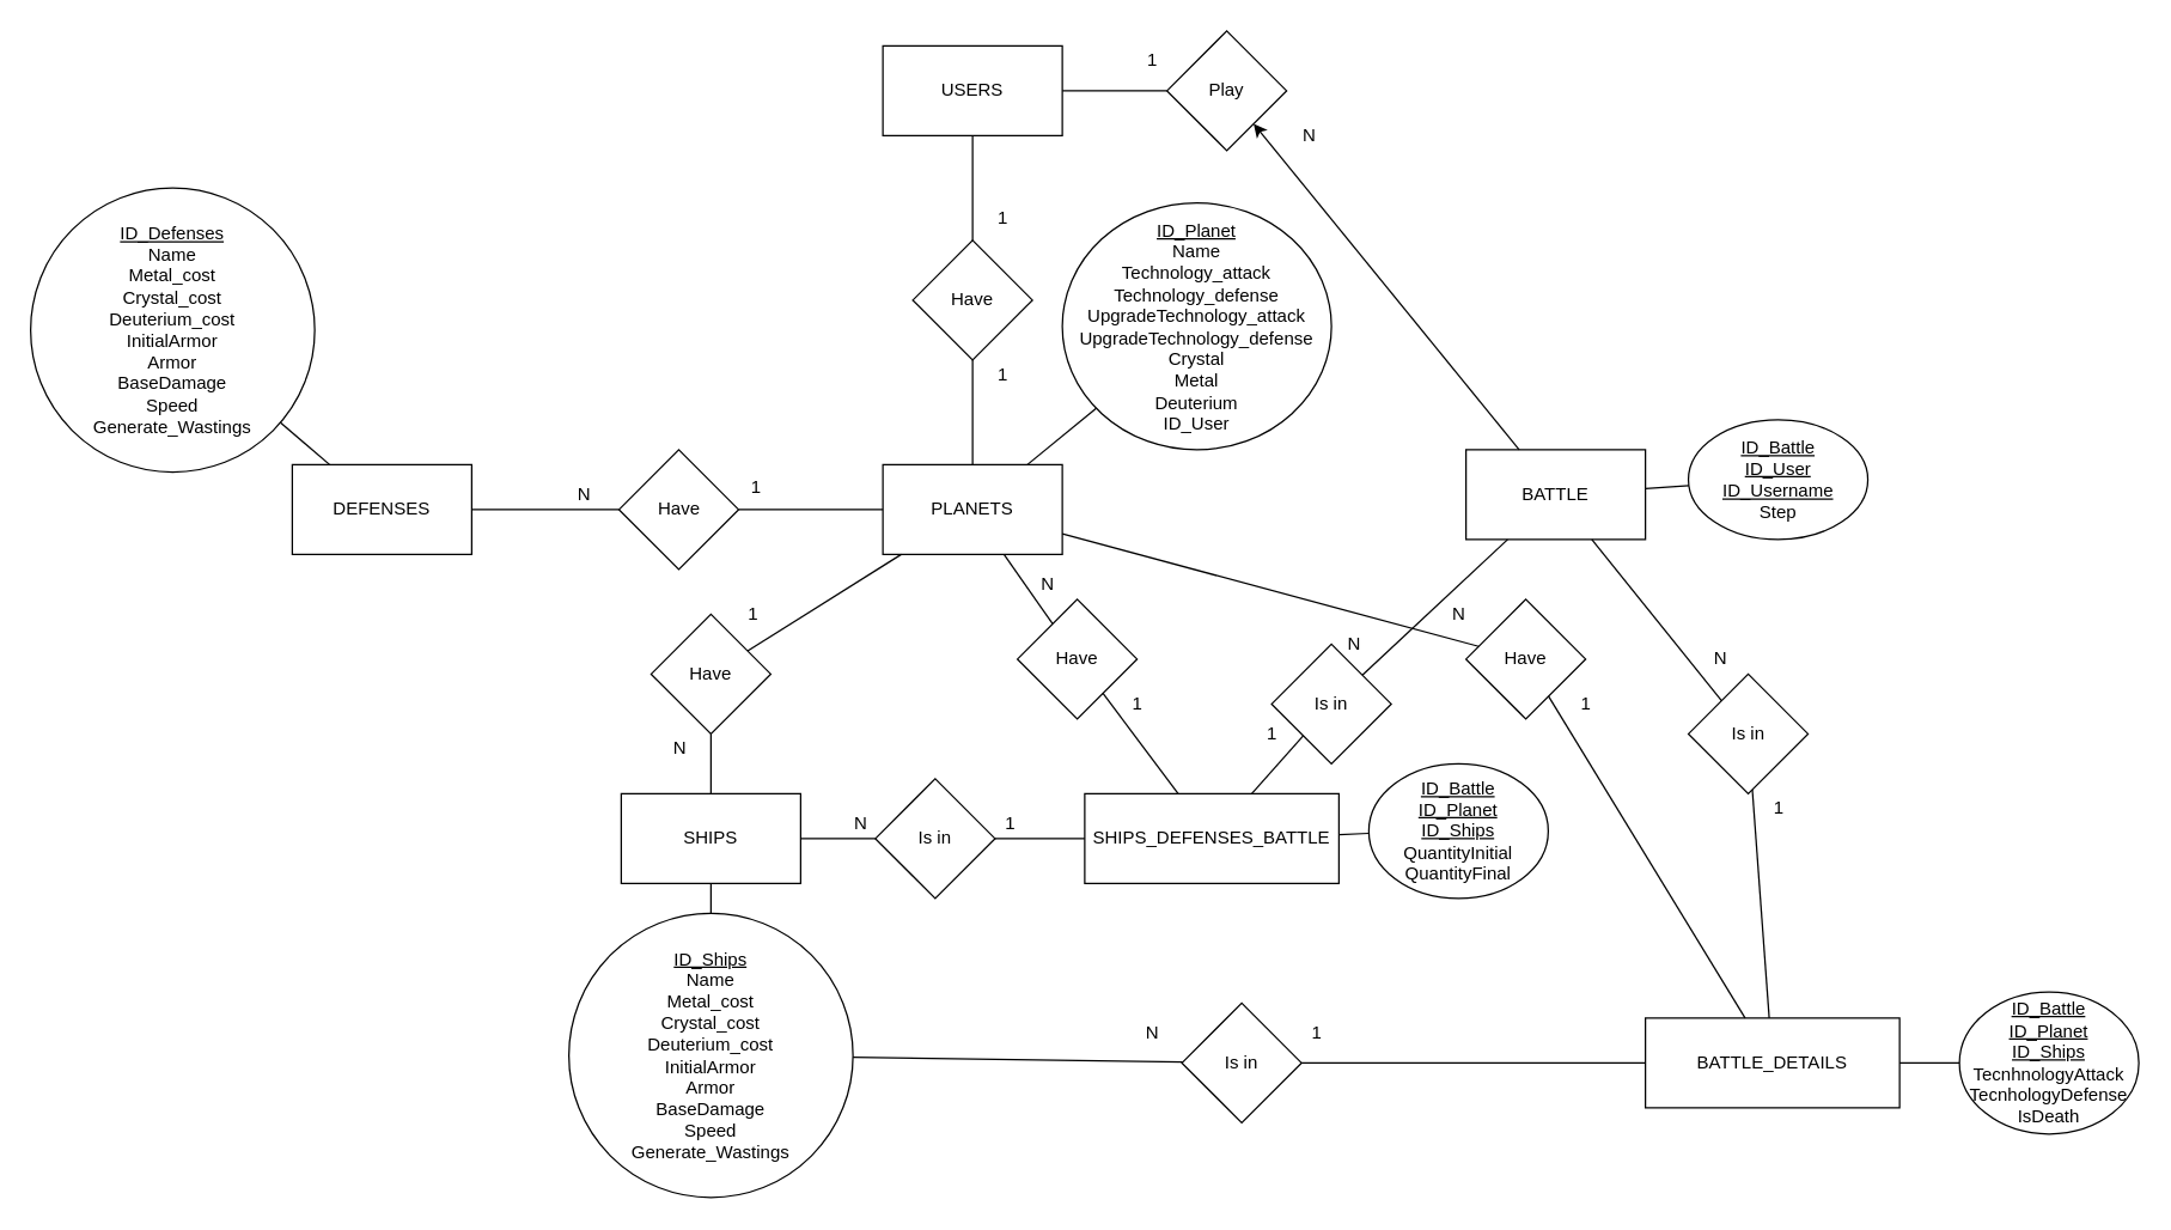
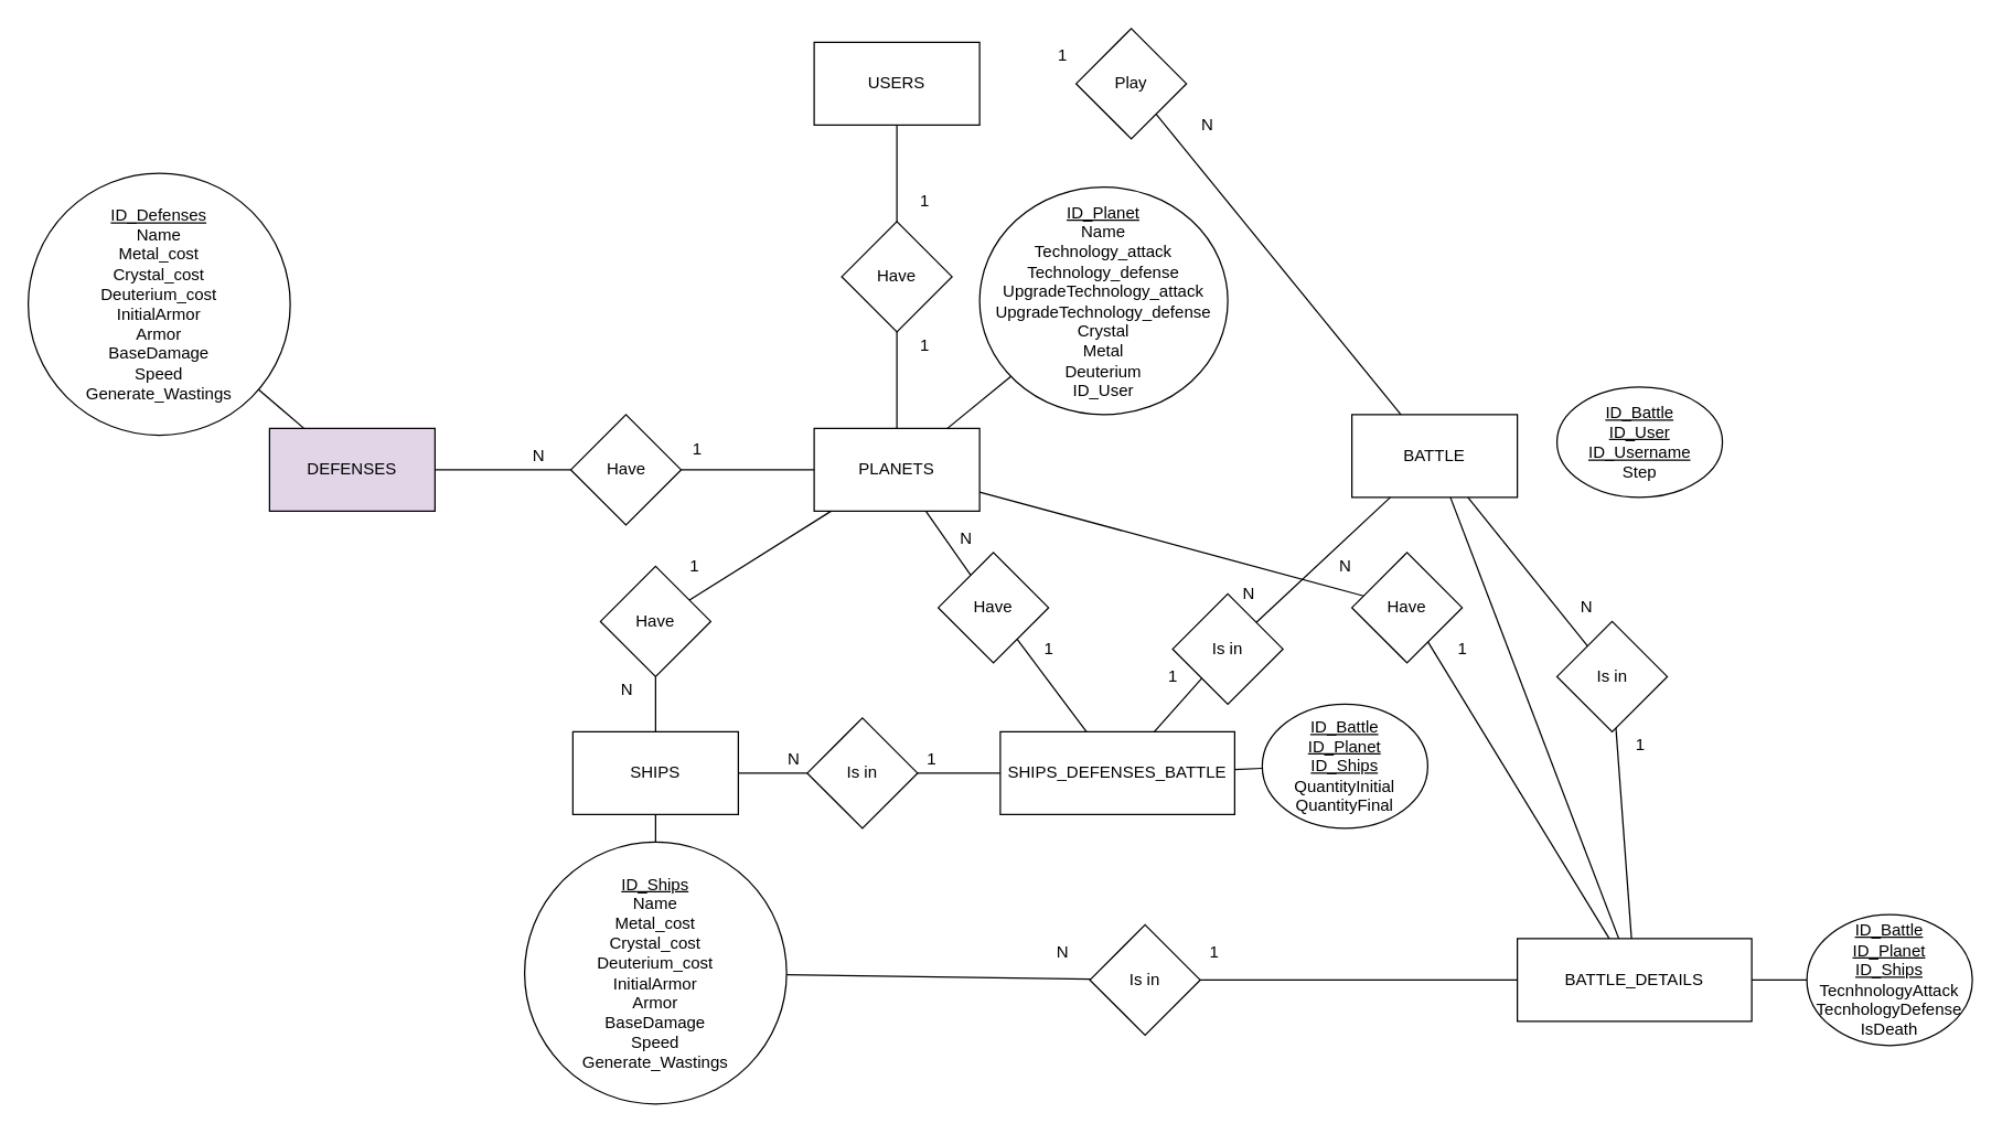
  <mxCell id="0" />
  <mxCell id="1" parent="0" />
  <mxCell id="2" value="BATTLE" style="rounded=0;whiteSpace=wrap;html=1;" vertex="1" parent="1"><mxGeometry x="980" y="300" width="120" height="60" as="geometry" /></mxCell>
  <mxCell id="3" value="USERS" style="rounded=0;whiteSpace=wrap;html=1;" vertex="1" parent="1"><mxGeometry x="590" y="30" width="120" height="60" as="geometry" /></mxCell>
  <mxCell id="4" value="PLANETS" style="rounded=0;whiteSpace=wrap;html=1;" vertex="1" parent="1"><mxGeometry x="590" y="310" width="120" height="60" as="geometry" /></mxCell>
  <mxCell id="5" value="SHIPS" style="rounded=0;whiteSpace=wrap;html=1;" vertex="1" parent="1"><mxGeometry x="415" y="530" width="120" height="60" as="geometry" /></mxCell>
- <mxCell id="6" value="DEFENSES" style="rounded=0;whiteSpace=wrap;html=1;" vertex="1" parent="1"><mxGeometry x="195" y="310" width="120" height="60" as="geometry" /></mxCell>
+ <mxCell id="6" value="DEFENSES" style="rounded=0;whiteSpace=wrap;html=1;fillColor=#e1d5e7;" vertex="1" parent="1"><mxGeometry x="195" y="310" width="120" height="60" as="geometry" /></mxCell>
  <mxCell id="7" value="SHIPS_DEFENSES_BATTLE" style="rounded=0;whiteSpace=wrap;html=1;" vertex="1" parent="1"><mxGeometry x="725" y="530" width="170" height="60" as="geometry" /></mxCell>
  <mxCell id="8" value="BATTLE_DETAILS" style="rounded=0;whiteSpace=wrap;html=1;" vertex="1" parent="1"><mxGeometry x="1100" y="680" width="170" height="60" as="geometry" /></mxCell>
  <mxCell id="9" value="&lt;u&gt;ID_Battle&lt;br&gt;ID_User&lt;br&gt;ID_Username&lt;/u&gt;&lt;br&gt;Step" style="ellipse;whiteSpace=wrap;html=1;" vertex="1" parent="1"><mxGeometry x="1128.75" y="280" width="120" height="80" as="geometry" /></mxCell>
  <mxCell id="10" value="&lt;u&gt;ID_Battle&lt;br&gt;ID_Planet&lt;br&gt;ID_Ships&lt;/u&gt;&lt;br&gt;QuantityInitial&lt;br&gt;QuantityFinal" style="ellipse;whiteSpace=wrap;html=1;" vertex="1" parent="1"><mxGeometry x="915" y="510" width="120" height="90" as="geometry" /></mxCell>
  <mxCell id="11" value="&lt;u&gt;ID_Battle&lt;br&gt;ID_Planet&lt;br&gt;ID_Ships&lt;/u&gt;&lt;br&gt;TecnhnologyAttack&lt;br&gt;TecnhologyDefense&lt;br&gt;IsDeath" style="ellipse;whiteSpace=wrap;html=1;" vertex="1" parent="1"><mxGeometry x="1310" y="662.5" width="120" height="95" as="geometry" /></mxCell>
  <mxCell id="12" value="&lt;u&gt;ID_Defenses&lt;/u&gt;&lt;br&gt;Name&lt;br&gt;Metal_cost&lt;br&gt;Crystal_cost&lt;br&gt;Deuterium_cost&lt;br&gt;InitialArmor&lt;br&gt;Armor&lt;br&gt;BaseDamage&lt;br&gt;Speed&lt;br&gt;Generate_Wastings" style="ellipse;whiteSpace=wrap;html=1;" vertex="1" parent="1"><mxGeometry x="20" y="125" width="190" height="190" as="geometry" /></mxCell>
  <mxCell id="13" value="&lt;u&gt;ID_Ships&lt;/u&gt;&lt;br&gt;Name&lt;br&gt;Metal_cost&lt;br&gt;Crystal_cost&lt;br&gt;Deuterium_cost&lt;br&gt;InitialArmor&lt;br&gt;Armor&lt;br&gt;BaseDamage&lt;br&gt;Speed&lt;br&gt;Generate_Wastings" style="ellipse;whiteSpace=wrap;html=1;" vertex="1" parent="1"><mxGeometry x="380" y="610" width="190" height="190" as="geometry" /></mxCell>
  <mxCell id="14" value="&lt;u&gt;ID_Planet&lt;/u&gt;&lt;br&gt;Name&lt;br&gt;Technology_attack&lt;br&gt;Technology_defense&lt;br&gt;UpgradeTechnology_attack&lt;br&gt;UpgradeTechnology_defense&lt;br&gt;Crystal&lt;br&gt;Metal&lt;br&gt;Deuterium&lt;br&gt;ID_User" style="ellipse;whiteSpace=wrap;html=1;" vertex="1" parent="1"><mxGeometry x="710" y="135" width="180" height="165" as="geometry" /></mxCell>
  <mxCell id="15" value="Have" style="rhombus;whiteSpace=wrap;html=1;" vertex="1" parent="1"><mxGeometry x="413.5" y="300" width="80" height="80" as="geometry" /></mxCell>
  <mxCell id="16" value="" style="endArrow=none;html=1;rounded=0;" edge="1" parent="1" source="4" target="15"><mxGeometry width="50" height="50" relative="1" as="geometry"><mxPoint x="660" y="260" as="sourcePoint" /><mxPoint x="660" y="100" as="targetPoint" /></mxGeometry></mxCell>
  <mxCell id="17" value="" style="endArrow=none;html=1;rounded=0;" edge="1" parent="1" source="15" target="6"><mxGeometry width="50" height="50" relative="1" as="geometry"><mxPoint x="600" y="296.107" as="sourcePoint" /><mxPoint x="499.805" y="306.305" as="targetPoint" /></mxGeometry></mxCell>
  <mxCell id="18" value="Have" style="rhombus;whiteSpace=wrap;html=1;" vertex="1" parent="1"><mxGeometry x="610" y="160" width="80" height="80" as="geometry" /></mxCell>
  <mxCell id="19" value="" style="endArrow=none;html=1;rounded=0;" edge="1" parent="1" source="18" target="4"><mxGeometry width="50" height="50" relative="1" as="geometry"><mxPoint x="600" y="350" as="sourcePoint" /><mxPoint x="503.5" y="350" as="targetPoint" /></mxGeometry></mxCell>
  <mxCell id="20" value="" style="endArrow=none;html=1;rounded=0;" edge="1" parent="1" source="3" target="18"><mxGeometry width="50" height="50" relative="1" as="geometry"><mxPoint x="660" y="250" as="sourcePoint" /><mxPoint x="660" y="320" as="targetPoint" /></mxGeometry></mxCell>
  <mxCell id="21" value="Play" style="rhombus;whiteSpace=wrap;html=1;" vertex="1" parent="1"><mxGeometry x="780" y="20" width="80" height="80" as="geometry" /></mxCell>
- <mxCell id="22" value="" style="endArrow=none;html=1;rounded=0;" edge="1" parent="1" source="21" target="3"><mxGeometry width="50" height="50" relative="1" as="geometry"><mxPoint x="660" y="100" as="sourcePoint" /><mxPoint x="660" y="170" as="targetPoint" /></mxGeometry></mxCell>
- <mxCell id="23" value="" style="endArrow=classic;html=1;rounded=0;" edge="1" parent="1" source="2" target="21"><mxGeometry width="50" height="50" relative="1" as="geometry"><mxPoint x="860" y="70" as="sourcePoint" /><mxPoint x="850" y="60" as="targetPoint" /></mxGeometry></mxCell>
+ <mxCell id="23" value="" style="endArrow=none;html=1;rounded=0;" edge="1" parent="1" source="2" target="21"><mxGeometry width="50" height="50" relative="1" as="geometry"><mxPoint x="860" y="70" as="sourcePoint" /><mxPoint x="850" y="60" as="targetPoint" /></mxGeometry></mxCell>
  <mxCell id="24" value="Have" style="rhombus;whiteSpace=wrap;html=1;" vertex="1" parent="1"><mxGeometry x="435" y="410" width="80" height="80" as="geometry" /></mxCell>
  <mxCell id="25" value="" style="endArrow=none;html=1;rounded=0;" edge="1" parent="1" source="4" target="24"><mxGeometry width="50" height="50" relative="1" as="geometry"><mxPoint x="600" y="350" as="sourcePoint" /><mxPoint x="503.5" y="350" as="targetPoint" /></mxGeometry></mxCell>
  <mxCell id="26" value="" style="endArrow=none;html=1;rounded=0;" edge="1" parent="1" source="24" target="5"><mxGeometry width="50" height="50" relative="1" as="geometry"><mxPoint x="485" y="380" as="sourcePoint" /><mxPoint x="485" y="420" as="targetPoint" /></mxGeometry></mxCell>
  <mxCell id="27" value="Have" style="rhombus;whiteSpace=wrap;html=1;" vertex="1" parent="1"><mxGeometry x="680" y="400" width="80" height="80" as="geometry" /></mxCell>
  <mxCell id="28" value="" style="endArrow=none;html=1;rounded=0;" edge="1" parent="1" source="4" target="27"><mxGeometry width="50" height="50" relative="1" as="geometry"><mxPoint x="660" y="380" as="sourcePoint" /><mxPoint x="660" y="420" as="targetPoint" /></mxGeometry></mxCell>
  <mxCell id="29" value="" style="endArrow=none;html=1;rounded=0;" edge="1" parent="1" source="27" target="7"><mxGeometry width="50" height="50" relative="1" as="geometry"><mxPoint x="536" y="380" as="sourcePoint" /><mxPoint x="629.815" y="435.185" as="targetPoint" /></mxGeometry></mxCell>
  <mxCell id="30" value="" style="endArrow=none;html=1;rounded=0;" edge="1" parent="1" source="31" target="7"><mxGeometry width="50" height="50" relative="1" as="geometry"><mxPoint x="645" y="550" as="sourcePoint" /><mxPoint x="778.75" y="540" as="targetPoint" /></mxGeometry></mxCell>
  <mxCell id="31" value="Is in" style="rhombus;whiteSpace=wrap;html=1;" vertex="1" parent="1"><mxGeometry x="585" y="520" width="80" height="80" as="geometry" /></mxCell>
  <mxCell id="32" value="" style="endArrow=none;html=1;rounded=0;" edge="1" parent="1" source="4" target="14"><mxGeometry width="50" height="50" relative="1" as="geometry"><mxPoint x="600" y="350" as="sourcePoint" /><mxPoint x="503.5" y="350" as="targetPoint" /></mxGeometry></mxCell>
  <mxCell id="33" value="" style="endArrow=none;html=1;rounded=0;" edge="1" parent="1" source="6" target="12"><mxGeometry width="50" height="50" relative="1" as="geometry"><mxPoint x="624.658" y="380" as="sourcePoint" /><mxPoint x="546.194" y="446.603" as="targetPoint" /></mxGeometry></mxCell>
  <mxCell id="34" value="" style="endArrow=none;html=1;rounded=0;" edge="1" parent="1" source="5" target="13"><mxGeometry width="50" height="50" relative="1" as="geometry"><mxPoint x="87.778" y="380" as="sourcePoint" /><mxPoint x="87.018" y="390.26" as="targetPoint" /></mxGeometry></mxCell>
  <mxCell id="35" value="" style="endArrow=none;html=1;rounded=0;" edge="1" parent="1" source="5" target="31"><mxGeometry width="50" height="50" relative="1" as="geometry"><mxPoint x="675" y="570" as="sourcePoint" /><mxPoint x="735" y="570" as="targetPoint" /></mxGeometry></mxCell>
  <mxCell id="36" value="Is in" style="rhombus;whiteSpace=wrap;html=1;" vertex="1" parent="1"><mxGeometry x="850" y="430" width="80" height="80" as="geometry" /></mxCell>
  <mxCell id="37" value="" style="endArrow=none;html=1;rounded=0;" edge="1" parent="1" source="36" target="7"><mxGeometry width="50" height="50" relative="1" as="geometry"><mxPoint x="853.158" y="466.842" as="sourcePoint" /><mxPoint x="953.75" y="540" as="targetPoint" /></mxGeometry></mxCell>
  <mxCell id="38" value="" style="endArrow=none;html=1;rounded=0;" edge="1" parent="1" source="2" target="36"><mxGeometry width="50" height="50" relative="1" as="geometry"><mxPoint x="995" y="347.5" as="sourcePoint" /><mxPoint x="995" y="540" as="targetPoint" /></mxGeometry></mxCell>
  <mxCell id="39" value="Is in" style="rhombus;whiteSpace=wrap;html=1;" vertex="1" parent="1"><mxGeometry x="1128.75" y="450" width="80" height="80" as="geometry" /></mxCell>
  <mxCell id="40" value="" style="endArrow=none;html=1;rounded=0;" edge="1" parent="1" source="2" target="39"><mxGeometry width="50" height="50" relative="1" as="geometry"><mxPoint x="995" y="100" as="sourcePoint" /><mxPoint x="995" y="267.5" as="targetPoint" /></mxGeometry></mxCell>
  <mxCell id="41" value="" style="endArrow=none;html=1;rounded=0;" edge="1" parent="1" source="39" target="8"><mxGeometry width="50" height="50" relative="1" as="geometry"><mxPoint x="1007.679" y="440" as="sourcePoint" /><mxPoint x="1094.114" y="529.636" as="targetPoint" /></mxGeometry></mxCell>
  <mxCell id="42" value="" style="endArrow=none;html=1;rounded=0;" edge="1" parent="1" source="46" target="8"><mxGeometry width="50" height="50" relative="1" as="geometry"><mxPoint x="1063.907" y="715.299" as="sourcePoint" /><mxPoint x="1050" y="700" as="targetPoint" /></mxGeometry></mxCell>
  <mxCell id="43" value="" style="endArrow=none;html=1;rounded=0;" edge="1" parent="1" source="10" target="7"><mxGeometry width="50" height="50" relative="1" as="geometry"><mxPoint x="1090.157" y="385.299" as="sourcePoint" /><mxPoint x="1076.25" y="370" as="targetPoint" /></mxGeometry></mxCell>
  <mxCell id="44" value="" style="endArrow=none;html=1;rounded=0;" edge="1" parent="1" source="8" target="11"><mxGeometry width="50" height="50" relative="1" as="geometry"><mxPoint x="1132.38" y="571.37" as="sourcePoint" /><mxPoint x="1172.596" y="617.5" as="targetPoint" /></mxGeometry></mxCell>
- <mxCell id="45" value="" style="endArrow=none;html=1;rounded=0;" edge="1" parent="1" source="2" target="9"><mxGeometry width="50" height="50" relative="1" as="geometry"><mxPoint x="1059.107" y="370" as="sourcePoint" /><mxPoint x="1104.435" y="519.315" as="targetPoint" /></mxGeometry></mxCell>
+ <mxCell id="45" value="" style="endArrow=none;html=1;rounded=0;" edge="1" parent="1" source="2" target="8"><mxGeometry width="50" height="50" relative="1" as="geometry"><mxPoint x="1059.107" y="370" as="sourcePoint" /><mxPoint x="1104.435" y="519.315" as="targetPoint" /></mxGeometry></mxCell>
  <mxCell id="46" value="Is in" style="rhombus;whiteSpace=wrap;html=1;" vertex="1" parent="1"><mxGeometry x="790" y="670" width="80" height="80" as="geometry" /></mxCell>
  <mxCell id="47" value="" style="endArrow=none;html=1;rounded=0;" edge="1" parent="1" source="13" target="46"><mxGeometry width="50" height="50" relative="1" as="geometry"><mxPoint x="675" y="570" as="sourcePoint" /><mxPoint x="735" y="570" as="targetPoint" /></mxGeometry></mxCell>
  <mxCell id="48" value="Have" style="rhombus;whiteSpace=wrap;html=1;" vertex="1" parent="1"><mxGeometry x="980" y="400" width="80" height="80" as="geometry" /></mxCell>
  <mxCell id="49" value="" style="endArrow=none;html=1;rounded=0;" edge="1" parent="1" source="4" target="48"><mxGeometry width="50" height="50" relative="1" as="geometry"><mxPoint x="681" y="380" as="sourcePoint" /><mxPoint x="713.529" y="426.471" as="targetPoint" /></mxGeometry></mxCell>
  <mxCell id="50" value="" style="endArrow=none;html=1;rounded=0;" edge="1" parent="1" source="48" target="8"><mxGeometry width="50" height="50" relative="1" as="geometry"><mxPoint x="720" y="367.647" as="sourcePoint" /><mxPoint x="799.091" y="390.909" as="targetPoint" /></mxGeometry></mxCell>
  <mxCell id="51" value="N" style="text;html=1;resizable=0;autosize=1;align=center;verticalAlign=middle;points=[];fillColor=none;strokeColor=none;rounded=0;" vertex="1" parent="1"><mxGeometry x="865" y="80" width="20" height="20" as="geometry" /></mxCell>
  <mxCell id="52" value="1" style="text;html=1;resizable=0;autosize=1;align=center;verticalAlign=middle;points=[];fillColor=none;strokeColor=none;rounded=0;" vertex="1" parent="1"><mxGeometry x="760" y="30" width="20" height="20" as="geometry" /></mxCell>
  <mxCell id="53" value="1" style="text;html=1;resizable=0;autosize=1;align=center;verticalAlign=middle;points=[];fillColor=none;strokeColor=none;rounded=0;" vertex="1" parent="1"><mxGeometry x="495" y="315" width="20" height="20" as="geometry" /></mxCell>
  <mxCell id="54" value="N" style="text;html=1;resizable=0;autosize=1;align=center;verticalAlign=middle;points=[];fillColor=none;strokeColor=none;rounded=0;" vertex="1" parent="1"><mxGeometry x="380" y="320" width="20" height="20" as="geometry" /></mxCell>
  <mxCell id="55" value="1" style="text;html=1;resizable=0;autosize=1;align=center;verticalAlign=middle;points=[];fillColor=none;strokeColor=none;rounded=0;" vertex="1" parent="1"><mxGeometry x="493" y="400" width="20" height="20" as="geometry" /></mxCell>
  <mxCell id="56" value="N" style="text;html=1;resizable=0;autosize=1;align=center;verticalAlign=middle;points=[];fillColor=none;strokeColor=none;rounded=0;" vertex="1" parent="1"><mxGeometry x="444" y="490" width="20" height="20" as="geometry" /></mxCell>
  <mxCell id="57" value="1" style="text;html=1;resizable=0;autosize=1;align=center;verticalAlign=middle;points=[];fillColor=none;strokeColor=none;rounded=0;" vertex="1" parent="1"><mxGeometry x="750" y="460" width="20" height="20" as="geometry" /></mxCell>
  <mxCell id="58" value="N" style="text;html=1;resizable=0;autosize=1;align=center;verticalAlign=middle;points=[];fillColor=none;strokeColor=none;rounded=0;" vertex="1" parent="1"><mxGeometry x="690" y="380" width="20" height="20" as="geometry" /></mxCell>
  <mxCell id="59" value="N" style="text;html=1;resizable=0;autosize=1;align=center;verticalAlign=middle;points=[];fillColor=none;strokeColor=none;rounded=0;" vertex="1" parent="1"><mxGeometry x="565" y="540" width="20" height="20" as="geometry" /></mxCell>
  <mxCell id="60" value="1" style="text;html=1;resizable=0;autosize=1;align=center;verticalAlign=middle;points=[];fillColor=none;strokeColor=none;rounded=0;" vertex="1" parent="1"><mxGeometry x="665" y="540" width="20" height="20" as="geometry" /></mxCell>
  <mxCell id="61" value="N" style="text;html=1;resizable=0;autosize=1;align=center;verticalAlign=middle;points=[];fillColor=none;strokeColor=none;rounded=0;" vertex="1" parent="1"><mxGeometry x="1140" y="430" width="20" height="20" as="geometry" /></mxCell>
  <mxCell id="62" value="1" style="text;html=1;resizable=0;autosize=1;align=center;verticalAlign=middle;points=[];fillColor=none;strokeColor=none;rounded=0;" vertex="1" parent="1"><mxGeometry x="1178.75" y="530" width="20" height="20" as="geometry" /></mxCell>
  <mxCell id="63" value="1" style="text;html=1;resizable=0;autosize=1;align=center;verticalAlign=middle;points=[];fillColor=none;strokeColor=none;rounded=0;" vertex="1" parent="1"><mxGeometry x="870" y="680" width="20" height="20" as="geometry" /></mxCell>
  <mxCell id="64" value="N" style="text;html=1;resizable=0;autosize=1;align=center;verticalAlign=middle;points=[];fillColor=none;strokeColor=none;rounded=0;" vertex="1" parent="1"><mxGeometry x="760" y="680" width="20" height="20" as="geometry" /></mxCell>
  <mxCell id="65" value="N" style="text;html=1;resizable=0;autosize=1;align=center;verticalAlign=middle;points=[];fillColor=none;strokeColor=none;rounded=0;" vertex="1" parent="1"><mxGeometry x="965" y="400" width="20" height="20" as="geometry" /></mxCell>
  <mxCell id="66" value="1" style="text;html=1;resizable=0;autosize=1;align=center;verticalAlign=middle;points=[];fillColor=none;strokeColor=none;rounded=0;" vertex="1" parent="1"><mxGeometry x="1050" y="460" width="20" height="20" as="geometry" /></mxCell>
  <mxCell id="67" value="N" style="text;html=1;resizable=0;autosize=1;align=center;verticalAlign=middle;points=[];fillColor=none;strokeColor=none;rounded=0;" vertex="1" parent="1"><mxGeometry x="895" y="420" width="20" height="20" as="geometry" /></mxCell>
  <mxCell id="68" value="1" style="text;html=1;resizable=0;autosize=1;align=center;verticalAlign=middle;points=[];fillColor=none;strokeColor=none;rounded=0;" vertex="1" parent="1"><mxGeometry x="840" y="480" width="20" height="20" as="geometry" /></mxCell>
  <mxCell id="69" value="1" style="text;html=1;resizable=0;autosize=1;align=center;verticalAlign=middle;points=[];fillColor=none;strokeColor=none;rounded=0;" vertex="1" parent="1"><mxGeometry x="660" y="135" width="20" height="20" as="geometry" /></mxCell>
  <mxCell id="70" value="1" style="text;html=1;resizable=0;autosize=1;align=center;verticalAlign=middle;points=[];fillColor=none;strokeColor=none;rounded=0;" vertex="1" parent="1"><mxGeometry x="660" y="240" width="20" height="20" as="geometry" /></mxCell>
